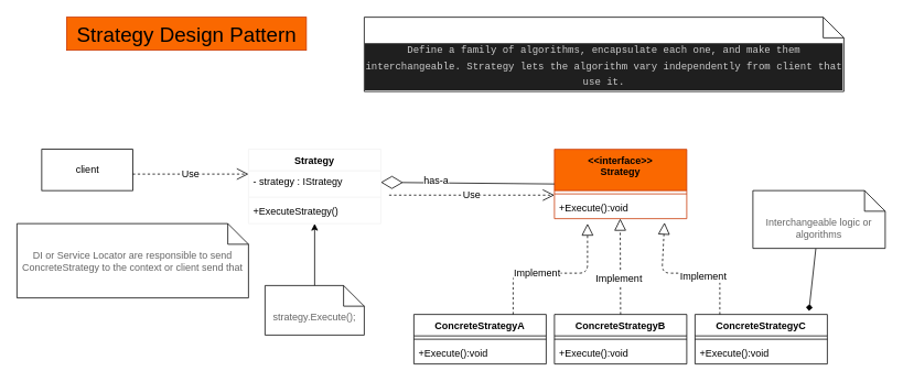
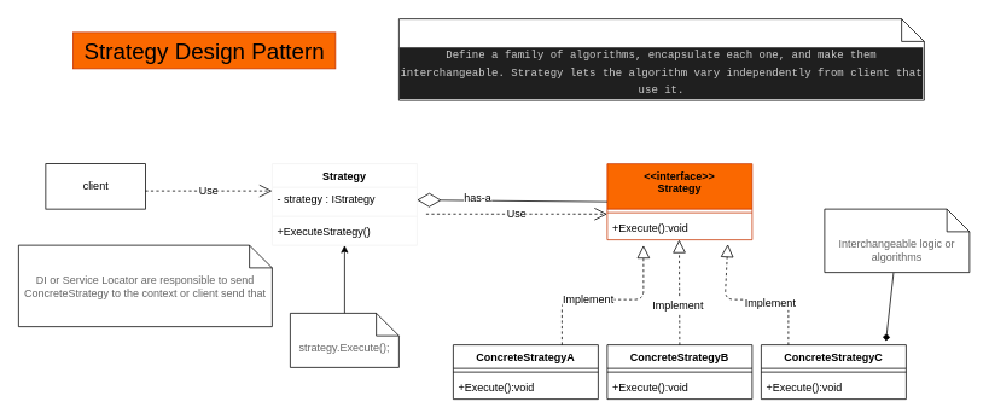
  <mxCell id="0" />
  <mxCell id="1" parent="0" />
  <mxCell id="2" value="" style="group;movable=0;resizable=0;rotatable=0;deletable=0;editable=0;connectable=0;" vertex="1" connectable="0" parent="1"><mxGeometry x="20" y="20" width="1050" height="420" as="geometry" /></mxCell>
- <mxCell id="3" value="Strategy Design Pattern" style="text;html=1;align=center;verticalAlign=middle;resizable=0;points=[];autosize=1;strokeColor=#C73500;fillColor=#fa6800;fontColor=#000000;fontSize=25;movable=0;rotatable=0;deletable=0;editable=0;connectable=0;" parent="2" vertex="1"><mxGeometry x="60" width="290" height="40" as="geometry" /></mxCell>
+ <mxCell id="3" value="Strategy Design Pattern" style="text;html=1;align=center;verticalAlign=middle;resizable=0;points=[];autosize=1;strokeColor=#C73500;fillColor=#fa6800;fontColor=#000000;fontSize=25;movable=0;rotatable=0;deletable=0;editable=0;connectable=0;" parent="2" vertex="1"><mxGeometry x="60" y="15" width="290" height="40" as="geometry" /></mxCell>
  <mxCell id="4" value="&lt;&lt;interface&gt;&gt;&#10;Strategy" style="swimlane;fontStyle=1;align=center;verticalAlign=top;childLayout=stackLayout;horizontal=1;startSize=50;horizontalStack=0;resizeParent=1;resizeParentMax=0;resizeLast=0;collapsible=1;marginBottom=0;fontSize=12;fillColor=#fa6800;fontColor=#000000;strokeColor=#C73500;movable=0;resizable=0;rotatable=0;deletable=0;editable=0;connectable=0;" parent="2" vertex="1"><mxGeometry x="650" y="160" width="160" height="84" as="geometry" /></mxCell>
  <mxCell id="5" value="" style="line;strokeWidth=1;fillColor=none;align=left;verticalAlign=middle;spacingTop=-1;spacingLeft=3;spacingRight=3;rotatable=0;labelPosition=right;points=[];portConstraint=eastwest;strokeColor=inherit;fontSize=14;movable=0;resizable=0;deletable=0;editable=0;connectable=0;" parent="4" vertex="1"><mxGeometry y="50" width="160" height="8" as="geometry" /></mxCell>
  <mxCell id="6" value="+Execute():void" style="text;strokeColor=none;fillColor=none;align=left;verticalAlign=top;spacingLeft=4;spacingRight=4;overflow=hidden;rotatable=0;points=[[0,0.5],[1,0.5]];portConstraint=eastwest;fontSize=12;movable=0;resizable=0;deletable=0;editable=0;connectable=0;" parent="4" vertex="1"><mxGeometry y="58" width="160" height="26" as="geometry" /></mxCell>
  <mxCell id="7" value="ConcreteStrategyA" style="swimlane;fontStyle=1;align=center;verticalAlign=top;childLayout=stackLayout;horizontal=1;startSize=26;horizontalStack=0;resizeParent=1;resizeParentMax=0;resizeLast=0;collapsible=1;marginBottom=0;fontSize=12;movable=0;resizable=0;rotatable=0;deletable=0;editable=0;connectable=0;" parent="2" vertex="1"><mxGeometry x="480" y="360" width="160" height="60" as="geometry" /></mxCell>
  <mxCell id="8" value="" style="line;strokeWidth=1;fillColor=none;align=left;verticalAlign=middle;spacingTop=-1;spacingLeft=3;spacingRight=3;rotatable=0;labelPosition=right;points=[];portConstraint=eastwest;strokeColor=inherit;fontSize=14;movable=0;resizable=0;deletable=0;editable=0;connectable=0;" parent="7" vertex="1"><mxGeometry y="26" width="160" height="8" as="geometry" /></mxCell>
  <mxCell id="9" value="+Execute():void" style="text;strokeColor=none;fillColor=none;align=left;verticalAlign=top;spacingLeft=4;spacingRight=4;overflow=hidden;rotatable=0;points=[[0,0.5],[1,0.5]];portConstraint=eastwest;fontSize=12;movable=0;resizable=0;deletable=0;editable=0;connectable=0;" parent="7" vertex="1"><mxGeometry y="34" width="160" height="26" as="geometry" /></mxCell>
  <mxCell id="10" value="ConcreteStrategyB" style="swimlane;fontStyle=1;align=center;verticalAlign=top;childLayout=stackLayout;horizontal=1;startSize=26;horizontalStack=0;resizeParent=1;resizeParentMax=0;resizeLast=0;collapsible=1;marginBottom=0;fontSize=12;movable=0;resizable=0;rotatable=0;deletable=0;editable=0;connectable=0;" parent="2" vertex="1"><mxGeometry x="650" y="360" width="160" height="60" as="geometry" /></mxCell>
  <mxCell id="11" value="" style="line;strokeWidth=1;fillColor=none;align=left;verticalAlign=middle;spacingTop=-1;spacingLeft=3;spacingRight=3;rotatable=0;labelPosition=right;points=[];portConstraint=eastwest;strokeColor=inherit;fontSize=14;movable=0;resizable=0;deletable=0;editable=0;connectable=0;" parent="10" vertex="1"><mxGeometry y="26" width="160" height="8" as="geometry" /></mxCell>
  <mxCell id="12" value="+Execute():void" style="text;strokeColor=none;fillColor=none;align=left;verticalAlign=top;spacingLeft=4;spacingRight=4;overflow=hidden;rotatable=0;points=[[0,0.5],[1,0.5]];portConstraint=eastwest;fontSize=12;movable=0;resizable=0;deletable=0;editable=0;connectable=0;" parent="10" vertex="1"><mxGeometry y="34" width="160" height="26" as="geometry" /></mxCell>
  <mxCell id="13" value="ConcreteStrategyC" style="swimlane;fontStyle=1;align=center;verticalAlign=top;childLayout=stackLayout;horizontal=1;startSize=26;horizontalStack=0;resizeParent=1;resizeParentMax=0;resizeLast=0;collapsible=1;marginBottom=0;fontSize=12;movable=0;resizable=0;rotatable=0;deletable=0;editable=0;connectable=0;" parent="2" vertex="1"><mxGeometry x="820" y="360" width="160" height="60" as="geometry" /></mxCell>
  <mxCell id="14" value="" style="line;strokeWidth=1;fillColor=none;align=left;verticalAlign=middle;spacingTop=-1;spacingLeft=3;spacingRight=3;rotatable=0;labelPosition=right;points=[];portConstraint=eastwest;strokeColor=inherit;fontSize=14;movable=0;resizable=0;deletable=0;editable=0;connectable=0;" parent="13" vertex="1"><mxGeometry y="26" width="160" height="8" as="geometry" /></mxCell>
  <mxCell id="15" value="+Execute():void" style="text;strokeColor=none;fillColor=none;align=left;verticalAlign=top;spacingLeft=4;spacingRight=4;overflow=hidden;rotatable=0;points=[[0,0.5],[1,0.5]];portConstraint=eastwest;fontSize=12;movable=0;resizable=0;deletable=0;editable=0;connectable=0;" parent="13" vertex="1"><mxGeometry y="34" width="160" height="26" as="geometry" /></mxCell>
  <mxCell id="16" value="Strategy" style="swimlane;fontStyle=1;align=center;verticalAlign=top;childLayout=stackLayout;horizontal=1;startSize=26;horizontalStack=0;resizeParent=1;resizeParentMax=0;resizeLast=0;collapsible=1;marginBottom=0;fontSize=12;fillColor=#FFFFFF;fontColor=#000000;strokeColor=#F0F0F0;movable=0;resizable=0;rotatable=0;deletable=0;editable=0;connectable=0;" parent="2" vertex="1"><mxGeometry x="280" y="160" width="160" height="90" as="geometry" /></mxCell>
  <mxCell id="17" value="- strategy : IStrategy" style="text;strokeColor=none;fillColor=none;align=left;verticalAlign=top;spacingLeft=4;spacingRight=4;overflow=hidden;rotatable=0;points=[[0,0.5],[1,0.5]];portConstraint=eastwest;fontSize=12;movable=0;resizable=0;deletable=0;editable=0;connectable=0;" parent="16" vertex="1"><mxGeometry y="26" width="160" height="28" as="geometry" /></mxCell>
  <mxCell id="18" value="" style="line;strokeWidth=1;fillColor=none;align=left;verticalAlign=middle;spacingTop=-1;spacingLeft=3;spacingRight=3;rotatable=0;labelPosition=right;points=[];portConstraint=eastwest;strokeColor=inherit;fontSize=14;movable=0;resizable=0;deletable=0;editable=0;connectable=0;" parent="16" vertex="1"><mxGeometry y="54" width="160" height="8" as="geometry" /></mxCell>
  <mxCell id="19" value="+ExecuteStrategy()" style="text;strokeColor=none;fillColor=none;align=left;verticalAlign=top;spacingLeft=4;spacingRight=4;overflow=hidden;rotatable=0;points=[[0,0.5],[1,0.5]];portConstraint=eastwest;fontSize=12;movable=0;resizable=0;deletable=0;editable=0;connectable=0;" parent="16" vertex="1"><mxGeometry y="62" width="160" height="28" as="geometry" /></mxCell>
  <mxCell id="20" value="" style="endArrow=block;dashed=1;endFill=0;endSize=12;html=1;fontFamily=Helvetica;fontSize=14;fontColor=default;movable=0;resizable=0;rotatable=0;deletable=0;editable=0;connectable=0;" parent="2" edge="1"><mxGeometry width="160" relative="1" as="geometry"><mxPoint x="600" y="360" as="sourcePoint" /><mxPoint x="690" y="250" as="targetPoint" /><Array as="points"><mxPoint x="600" y="310" /><mxPoint x="690" y="310" /></Array></mxGeometry></mxCell>
  <mxCell id="21" value="&lt;font style=&quot;font-size: 12px;&quot;&gt;Implement&lt;/font&gt;" style="edgeLabel;html=1;align=center;verticalAlign=middle;resizable=0;points=[];fontSize=14;fontFamily=Helvetica;fontColor=default;movable=0;rotatable=0;deletable=0;editable=0;connectable=0;" parent="20" vertex="1" connectable="0"><mxGeometry x="-0.216" y="2" relative="1" as="geometry"><mxPoint as="offset" /></mxGeometry></mxCell>
  <mxCell id="22" value="" style="endArrow=block;dashed=1;endFill=0;endSize=12;html=1;fontFamily=Helvetica;fontSize=14;fontColor=default;exitX=0.5;exitY=0;exitDx=0;exitDy=0;movable=0;resizable=0;rotatable=0;deletable=0;editable=0;connectable=0;" parent="2" source="10" edge="1"><mxGeometry width="160" relative="1" as="geometry"><mxPoint x="729.5" y="374" as="sourcePoint" /><mxPoint x="729.5" y="244" as="targetPoint" /></mxGeometry></mxCell>
  <mxCell id="23" value="&lt;font style=&quot;font-size: 12px;&quot;&gt;Implement&lt;/font&gt;" style="edgeLabel;html=1;align=center;verticalAlign=middle;resizable=0;points=[];fontSize=14;fontFamily=Helvetica;fontColor=default;movable=0;rotatable=0;deletable=0;editable=0;connectable=0;" parent="22" vertex="1" connectable="0"><mxGeometry x="-0.216" y="2" relative="1" as="geometry"><mxPoint as="offset" /></mxGeometry></mxCell>
  <mxCell id="24" value="" style="endArrow=block;dashed=1;endFill=0;endSize=12;html=1;fontFamily=Helvetica;fontSize=14;fontColor=default;entryX=0.832;entryY=1.183;entryDx=0;entryDy=0;entryPerimeter=0;movable=0;resizable=0;rotatable=0;deletable=0;editable=0;connectable=0;" parent="2" target="6" edge="1"><mxGeometry width="160" relative="1" as="geometry"><mxPoint x="850" y="360" as="sourcePoint" /><mxPoint x="850" y="230" as="targetPoint" /><Array as="points"><mxPoint x="850" y="310" /><mxPoint x="780" y="310" /></Array></mxGeometry></mxCell>
  <mxCell id="25" value="&lt;font style=&quot;font-size: 12px;&quot;&gt;Implement&lt;/font&gt;" style="edgeLabel;html=1;align=center;verticalAlign=middle;resizable=0;points=[];fontSize=14;fontFamily=Helvetica;fontColor=default;movable=0;rotatable=0;deletable=0;editable=0;connectable=0;" parent="24" vertex="1" connectable="0"><mxGeometry x="-0.216" y="2" relative="1" as="geometry"><mxPoint as="offset" /></mxGeometry></mxCell>
  <mxCell id="26" value="" style="endArrow=diamondThin;endFill=0;endSize=24;html=1;fontFamily=Helvetica;fontSize=14;fontColor=default;entryX=1;entryY=0.5;entryDx=0;entryDy=0;exitX=0;exitY=0.5;exitDx=0;exitDy=0;movable=0;resizable=0;rotatable=0;deletable=0;editable=0;connectable=0;" parent="2" source="4" target="17" edge="1"><mxGeometry width="160" relative="1" as="geometry"><mxPoint x="440" y="260" as="sourcePoint" /><mxPoint x="600" y="260" as="targetPoint" /></mxGeometry></mxCell>
  <mxCell id="27" value="has-a" style="edgeLabel;html=1;align=center;verticalAlign=middle;resizable=0;points=[];fontSize=12;fontFamily=Helvetica;fontColor=default;movable=0;rotatable=0;deletable=0;editable=0;connectable=0;" parent="26" vertex="1" connectable="0"><mxGeometry x="0.374" y="-3" relative="1" as="geometry"><mxPoint as="offset" /></mxGeometry></mxCell>
  <mxCell id="28" value="client" style="html=1;strokeColor=default;fontFamily=Helvetica;fontSize=12;fontColor=default;startSize=26;fillColor=default;movable=0;resizable=0;rotatable=0;deletable=0;editable=0;connectable=0;" parent="2" vertex="1"><mxGeometry x="30" y="160" width="110" height="50" as="geometry" /></mxCell>
  <mxCell id="29" value="Use" style="endArrow=open;endSize=12;dashed=1;html=1;fontFamily=Helvetica;fontSize=12;fontColor=default;movable=0;resizable=0;rotatable=0;deletable=0;editable=0;connectable=0;" parent="2" edge="1"><mxGeometry width="160" relative="1" as="geometry"><mxPoint x="140" y="190" as="sourcePoint" /><mxPoint x="280" y="190" as="targetPoint" /></mxGeometry></mxCell>
  <mxCell id="30" value="Use" style="endArrow=open;endSize=12;dashed=1;html=1;fontFamily=Helvetica;fontSize=12;fontColor=default;entryX=0;entryY=-0.096;entryDx=0;entryDy=0;entryPerimeter=0;movable=0;resizable=0;rotatable=0;deletable=0;editable=0;connectable=0;" parent="2" target="6" edge="1"><mxGeometry width="160" relative="1" as="geometry"><mxPoint x="450" y="215.5" as="sourcePoint" /><mxPoint x="610" y="215.5" as="targetPoint" /></mxGeometry></mxCell>
  <mxCell id="31" value="DI or Service Locator are responsible to send ConcreteStrategy to the context or client&lt;span style=&quot;&quot;&gt;&amp;nbsp;send that&lt;/span&gt;" style="shape=note2;boundedLbl=1;whiteSpace=wrap;html=1;size=25;verticalAlign=top;align=center;fontColor=#666666;movable=0;resizable=0;rotatable=0;deletable=0;editable=0;connectable=0;" parent="2" vertex="1"><mxGeometry y="250" width="280" height="90" as="geometry" /></mxCell>
  <mxCell id="32" value="" style="edgeStyle=none;html=1;fontColor=#666666;movable=0;resizable=0;rotatable=0;deletable=0;editable=0;connectable=0;" parent="2" source="33" target="19" edge="1"><mxGeometry relative="1" as="geometry" /></mxCell>
  <mxCell id="33" value="strategy.Execute();" style="shape=note2;boundedLbl=1;whiteSpace=wrap;html=1;size=25;verticalAlign=top;align=center;fontColor=#666666;movable=0;resizable=0;rotatable=0;deletable=0;editable=0;connectable=0;" parent="2" vertex="1"><mxGeometry x="300" y="325" width="120" height="60" as="geometry" /></mxCell>
  <mxCell id="34" value="" style="edgeStyle=none;html=1;fontColor=#666666;entryX=0.861;entryY=-0.071;entryDx=0;entryDy=0;entryPerimeter=0;movable=0;resizable=0;rotatable=0;deletable=0;editable=0;connectable=0;endArrow=diamond;" parent="2" source="35" target="13" edge="1"><mxGeometry relative="1" as="geometry" /></mxCell>
  <mxCell id="35" value="Interchangeable logic or algorithms" style="shape=note2;boundedLbl=1;whiteSpace=wrap;html=1;size=25;verticalAlign=top;align=center;fontColor=#666666;movable=0;resizable=0;rotatable=0;deletable=0;editable=0;connectable=0;" parent="2" vertex="1"><mxGeometry x="890" y="210" width="160" height="70" as="geometry" /></mxCell>
  <mxCell id="36" value="&lt;div style=&quot;color: rgb(204, 204, 204); background-color: rgb(31, 31, 31); font-family: Consolas, &amp;quot;Courier New&amp;quot;, monospace; line-height: 19px;&quot;&gt;&lt;font style=&quot;font-size: 12px;&quot;&gt;Define a family of algorithms, encapsulate each one, and make them interchangeable. Strategy lets the algorithm vary independently from client that use it.&lt;/font&gt;&lt;/div&gt;" style="shape=note2;boundedLbl=1;whiteSpace=wrap;html=1;size=25;verticalAlign=top;align=center;movable=0;resizable=0;rotatable=0;deletable=0;editable=0;connectable=0;" parent="2" vertex="1"><mxGeometry x="420" width="580" height="90" as="geometry" /></mxCell>
